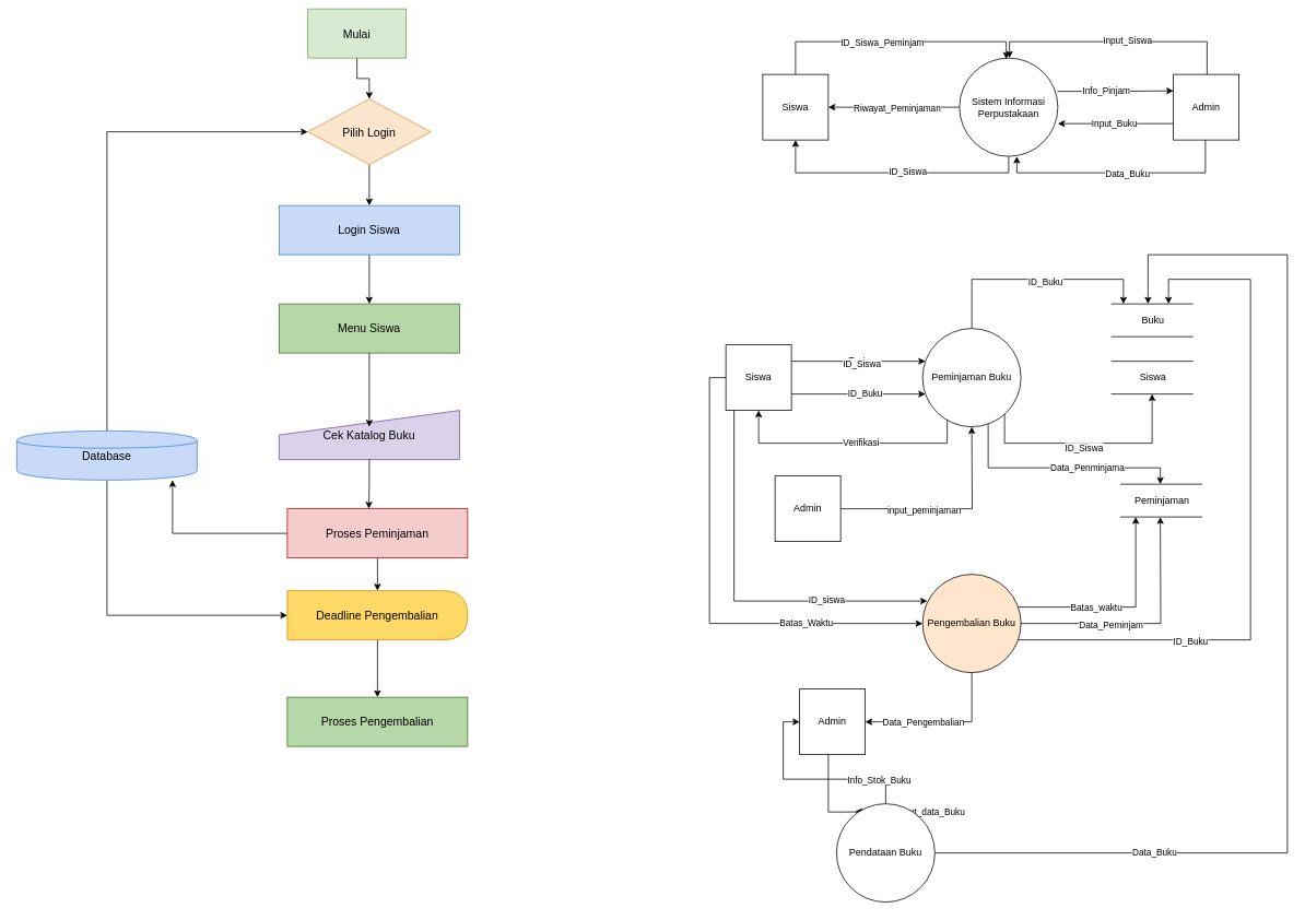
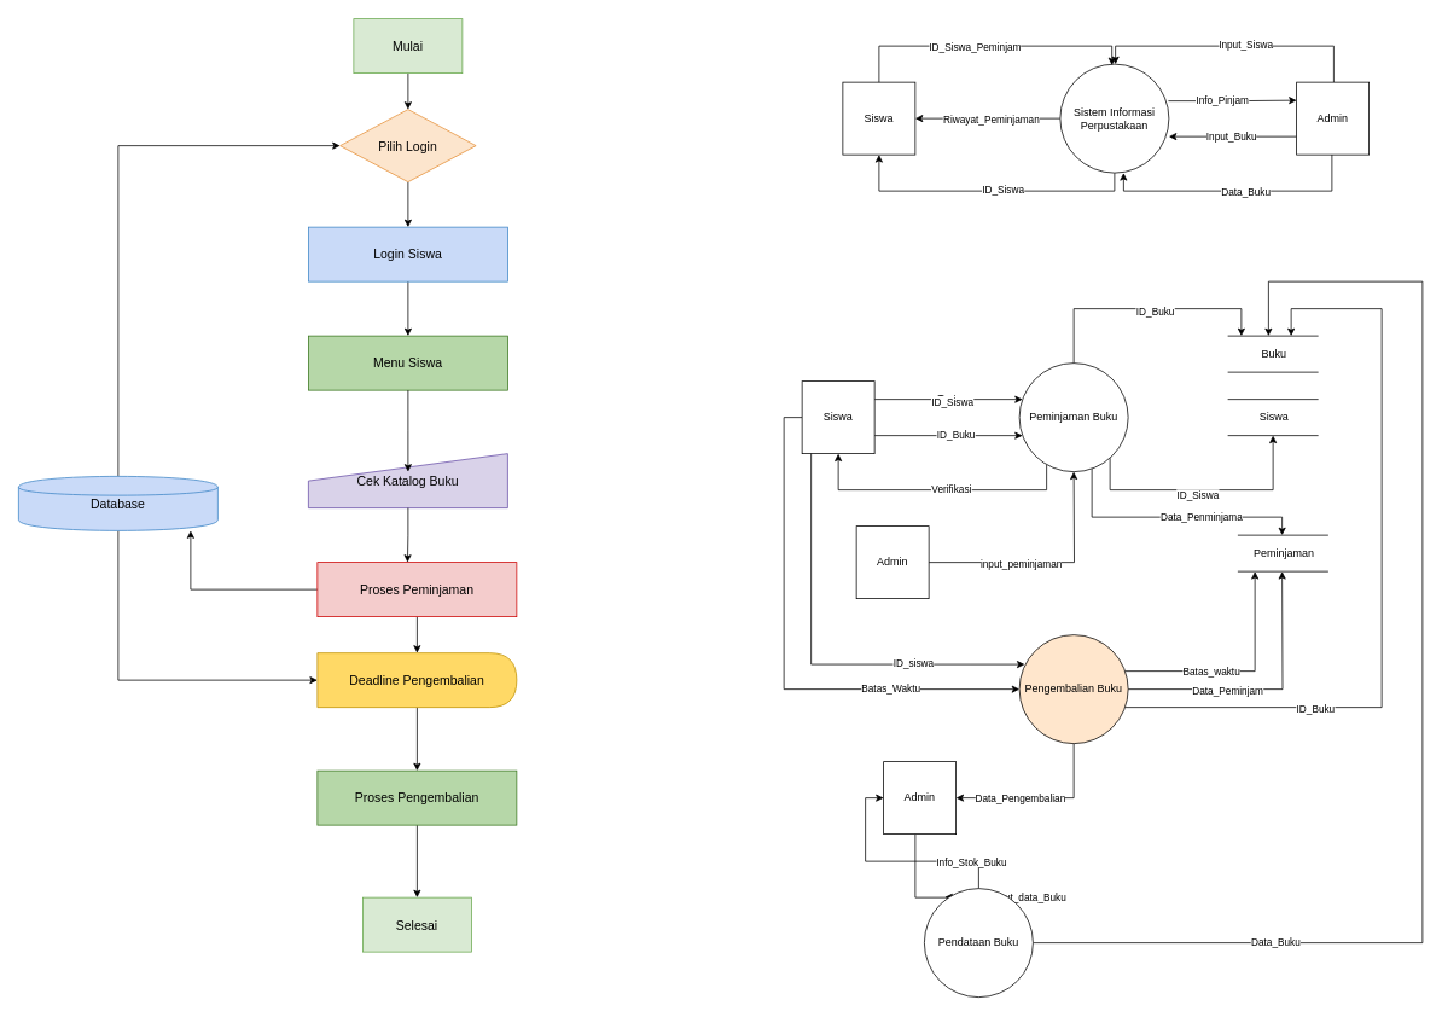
  <mxCell id="0" />
  <mxCell id="1" parent="0" />
  <mxCell id="2" style="edgeStyle=orthogonalEdgeStyle;rounded=0;orthogonalLoop=1;jettySize=auto;html=1;" edge="1" parent="1" source="8" target="9"><mxGeometry relative="1" as="geometry" /></mxCell>
  <mxCell id="3" value="Riwayat_Peminjaman" style="edgeLabel;html=1;align=center;verticalAlign=middle;resizable=0;points=[];" vertex="1" connectable="0" parent="2"><mxGeometry x="-0.022" y="1" relative="1" as="geometry"><mxPoint x="1" as="offset" /></mxGeometry></mxCell>
  <mxCell id="4" style="edgeStyle=orthogonalEdgeStyle;rounded=0;orthogonalLoop=1;jettySize=auto;html=1;entryX=0.5;entryY=1;entryDx=0;entryDy=0;" edge="1" parent="1" source="8" target="9"><mxGeometry relative="1" as="geometry"><Array as="points"><mxPoint x="1230" y="210" /><mxPoint x="970" y="210" /></Array></mxGeometry></mxCell>
  <mxCell id="5" value="ID_Siswa" style="edgeLabel;html=1;align=center;verticalAlign=middle;resizable=0;points=[];" vertex="1" connectable="0" parent="4"><mxGeometry x="-0.103" y="-2" relative="1" as="geometry"><mxPoint as="offset" /></mxGeometry></mxCell>
  <mxCell id="6" style="edgeStyle=orthogonalEdgeStyle;rounded=0;orthogonalLoop=1;jettySize=auto;html=1;entryX=0;entryY=0.5;entryDx=0;entryDy=0;exitX=0.995;exitY=0.339;exitDx=0;exitDy=0;exitPerimeter=0;" edge="1" parent="1" source="8"><mxGeometry relative="1" as="geometry"><mxPoint x="1290" y="110" as="sourcePoint" /><mxPoint x="1431" y="110" as="targetPoint" /></mxGeometry></mxCell>
  <mxCell id="7" value="Info_Pinjam" style="edgeLabel;html=1;align=center;verticalAlign=middle;resizable=0;points=[];" vertex="1" connectable="0" parent="6"><mxGeometry x="-0.17" y="1" relative="1" as="geometry"><mxPoint as="offset" /></mxGeometry></mxCell>
  <mxCell id="8" value="Sistem Informasi Perpustakaan" style="ellipse;whiteSpace=wrap;html=1;aspect=fixed;" vertex="1" parent="1"><mxGeometry x="1170" y="70" width="120" height="120" as="geometry" /></mxCell>
  <mxCell id="9" value="Siswa" style="whiteSpace=wrap;html=1;aspect=fixed;" vertex="1" parent="1"><mxGeometry x="930" y="90" width="80" height="80" as="geometry" /></mxCell>
  <mxCell id="10" style="edgeStyle=orthogonalEdgeStyle;rounded=0;orthogonalLoop=1;jettySize=auto;html=1;entryX=0.5;entryY=0;entryDx=0;entryDy=0;" edge="1" parent="1"><mxGeometry relative="1" as="geometry"><mxPoint x="1472.022" y="90" as="sourcePoint" /><mxPoint x="1231" y="70" as="targetPoint" /><Array as="points"><mxPoint x="1472" y="50" /><mxPoint x="1231" y="50" /></Array></mxGeometry></mxCell>
  <mxCell id="11" value="Input_Siswa" style="edgeLabel;html=1;align=center;verticalAlign=middle;resizable=0;points=[];" vertex="1" connectable="0" parent="10"><mxGeometry x="-0.08" y="-2" relative="1" as="geometry"><mxPoint as="offset" /></mxGeometry></mxCell>
  <mxCell id="12" style="edgeStyle=orthogonalEdgeStyle;rounded=0;orthogonalLoop=1;jettySize=auto;html=1;" edge="1" parent="1"><mxGeometry relative="1" as="geometry"><mxPoint x="1431" y="150" as="sourcePoint" /><mxPoint x="1290" y="150" as="targetPoint" /></mxGeometry></mxCell>
  <mxCell id="13" value="Input_Buku" style="edgeLabel;html=1;align=center;verticalAlign=middle;resizable=0;points=[];" vertex="1" connectable="0" parent="12"><mxGeometry x="0.035" y="-1" relative="1" as="geometry"><mxPoint as="offset" /></mxGeometry></mxCell>
  <mxCell id="14" value="Admin" style="whiteSpace=wrap;html=1;aspect=fixed;" vertex="1" parent="1"><mxGeometry x="1431" y="90" width="80" height="80" as="geometry" /></mxCell>
  <mxCell id="15" style="edgeStyle=orthogonalEdgeStyle;rounded=0;orthogonalLoop=1;jettySize=auto;html=1;entryX=0.476;entryY=0.01;entryDx=0;entryDy=0;entryPerimeter=0;" edge="1" parent="1" source="9" target="8"><mxGeometry relative="1" as="geometry"><Array as="points"><mxPoint x="970" y="50" /><mxPoint x="1227" y="50" /></Array></mxGeometry></mxCell>
  <mxCell id="16" value="ID_Siswa_Peminjam" style="edgeLabel;html=1;align=center;verticalAlign=middle;resizable=0;points=[];" vertex="1" connectable="0" parent="15"><mxGeometry x="-0.087" y="-1" relative="1" as="geometry"><mxPoint as="offset" /></mxGeometry></mxCell>
  <mxCell id="17" style="edgeStyle=orthogonalEdgeStyle;rounded=0;orthogonalLoop=1;jettySize=auto;html=1;entryX=0.583;entryY=1;entryDx=0;entryDy=0;entryPerimeter=0;" edge="1" parent="1" source="14" target="8"><mxGeometry relative="1" as="geometry"><Array as="points"><mxPoint x="1470" y="210" /><mxPoint x="1240" y="210" /></Array></mxGeometry></mxCell>
  <mxCell id="18" value="Data_Buku" style="edgeLabel;html=1;align=center;verticalAlign=middle;resizable=0;points=[];" vertex="1" connectable="0" parent="17"><mxGeometry x="-0.062" y="1" relative="1" as="geometry"><mxPoint as="offset" /></mxGeometry></mxCell>
  <mxCell id="19" style="edgeStyle=orthogonalEdgeStyle;rounded=0;orthogonalLoop=1;jettySize=auto;html=1;entryX=0.5;entryY=1;entryDx=0;entryDy=0;" edge="1" parent="1" source="27" target="35"><mxGeometry relative="1" as="geometry"><Array as="points"><mxPoint x="1155" y="540" /><mxPoint x="925" y="540" /></Array></mxGeometry></mxCell>
  <mxCell id="20" value="Verifikasi" style="edgeLabel;html=1;align=center;verticalAlign=middle;resizable=0;points=[];" vertex="1" connectable="0" parent="19"><mxGeometry x="0.016" y="-2" relative="1" as="geometry"><mxPoint x="17" as="offset" /></mxGeometry></mxCell>
  <mxCell id="21" style="edgeStyle=orthogonalEdgeStyle;rounded=0;orthogonalLoop=1;jettySize=auto;html=1;" edge="1" parent="1" source="27"><mxGeometry relative="1" as="geometry"><mxPoint x="1405" y="480" as="targetPoint" /><Array as="points"><mxPoint x="1225" y="540" /><mxPoint x="1405" y="540" /></Array></mxGeometry></mxCell>
  <mxCell id="22" value="ID_Siswa" style="edgeLabel;html=1;align=center;verticalAlign=middle;resizable=0;points=[];" vertex="1" connectable="0" parent="21"><mxGeometry x="-0.041" y="-5" relative="1" as="geometry"><mxPoint as="offset" /></mxGeometry></mxCell>
  <mxCell id="23" style="edgeStyle=orthogonalEdgeStyle;rounded=0;orthogonalLoop=1;jettySize=auto;html=1;" edge="1" parent="1" source="27"><mxGeometry relative="1" as="geometry"><mxPoint x="1370" y="370" as="targetPoint" /><Array as="points"><mxPoint x="1185" y="340" /><mxPoint x="1370" y="340" /><mxPoint x="1370" y="370" /></Array></mxGeometry></mxCell>
  <mxCell id="24" value="ID_Buku" style="edgeLabel;html=1;align=center;verticalAlign=middle;resizable=0;points=[];" vertex="1" connectable="0" parent="23"><mxGeometry x="0.093" y="-3" relative="1" as="geometry"><mxPoint x="-1" as="offset" /></mxGeometry></mxCell>
  <mxCell id="25" style="edgeStyle=orthogonalEdgeStyle;rounded=0;orthogonalLoop=1;jettySize=auto;html=1;" edge="1" parent="1" source="27"><mxGeometry relative="1" as="geometry"><mxPoint x="1415" y="590" as="targetPoint" /><Array as="points"><mxPoint x="1205" y="570" /><mxPoint x="1415" y="570" /></Array></mxGeometry></mxCell>
  <mxCell id="26" value="Data_Penminjama" style="edgeLabel;html=1;align=center;verticalAlign=middle;resizable=0;points=[];" vertex="1" connectable="0" parent="25"><mxGeometry x="0.23" y="1" relative="1" as="geometry"><mxPoint as="offset" /></mxGeometry></mxCell>
  <mxCell id="27" value="Peminjaman Buku" style="ellipse;whiteSpace=wrap;html=1;aspect=fixed;" vertex="1" parent="1"><mxGeometry x="1125" y="400" width="120" height="120" as="geometry" /></mxCell>
  <mxCell id="28" style="edgeStyle=orthogonalEdgeStyle;rounded=0;orthogonalLoop=1;jettySize=auto;html=1;" edge="1" parent="1" source="35" target="27"><mxGeometry relative="1" as="geometry"><Array as="points"><mxPoint x="1045" y="440" /><mxPoint x="1045" y="440" /></Array></mxGeometry></mxCell>
  <mxCell id="29" value="Text" style="edgeLabel;html=1;align=center;verticalAlign=middle;resizable=0;points=[];" vertex="1" connectable="0" parent="28"><mxGeometry x="-0.033" y="2" relative="1" as="geometry"><mxPoint as="offset" /></mxGeometry></mxCell>
  <mxCell id="30" value="ID_Siswa" style="edgeLabel;html=1;align=center;verticalAlign=middle;resizable=0;points=[];" vertex="1" connectable="0" parent="28"><mxGeometry x="0.04" y="-2" relative="1" as="geometry"><mxPoint as="offset" /></mxGeometry></mxCell>
  <mxCell id="31" style="edgeStyle=orthogonalEdgeStyle;rounded=0;orthogonalLoop=1;jettySize=auto;html=1;" edge="1" parent="1" source="35" target="27"><mxGeometry relative="1" as="geometry"><Array as="points"><mxPoint x="1035" y="480" /><mxPoint x="1035" y="480" /></Array></mxGeometry></mxCell>
  <mxCell id="32" value="ID_Buku" style="edgeLabel;html=1;align=center;verticalAlign=middle;resizable=0;points=[];" vertex="1" connectable="0" parent="31"><mxGeometry x="0.089" y="2" relative="1" as="geometry"><mxPoint as="offset" /></mxGeometry></mxCell>
  <mxCell id="33" style="edgeStyle=orthogonalEdgeStyle;rounded=0;orthogonalLoop=1;jettySize=auto;html=1;entryX=0;entryY=0.5;entryDx=0;entryDy=0;" edge="1" parent="1" source="35" target="55"><mxGeometry relative="1" as="geometry"><mxPoint x="885" y="653.81" as="targetPoint" /><Array as="points"><mxPoint x="865" y="460" /><mxPoint x="865" y="760" /></Array></mxGeometry></mxCell>
  <mxCell id="34" value="Batas_Waktu" style="edgeLabel;html=1;align=center;verticalAlign=middle;resizable=0;points=[];" vertex="1" connectable="0" parent="33"><mxGeometry x="0.506" y="2" relative="1" as="geometry"><mxPoint as="offset" /></mxGeometry></mxCell>
  <mxCell id="35" value="Siswa" style="whiteSpace=wrap;html=1;aspect=fixed;" vertex="1" parent="1"><mxGeometry x="885" y="420" width="80" height="80" as="geometry" /></mxCell>
  <mxCell id="36" value="" style="group" vertex="1" connectable="0" parent="1"><mxGeometry x="1355" y="440" width="100" height="40" as="geometry" /></mxCell>
  <mxCell id="37" value="" style="endArrow=none;html=1;rounded=0;" edge="1" parent="36"><mxGeometry width="50" height="50" relative="1" as="geometry"><mxPoint as="sourcePoint" /><mxPoint x="100" as="targetPoint" /></mxGeometry></mxCell>
  <mxCell id="38" value="" style="endArrow=none;html=1;rounded=0;" edge="1" parent="36"><mxGeometry width="50" height="50" relative="1" as="geometry"><mxPoint y="40" as="sourcePoint" /><mxPoint x="100" y="40" as="targetPoint" /></mxGeometry></mxCell>
  <mxCell id="39" value="Siswa" style="text;html=1;align=center;verticalAlign=middle;whiteSpace=wrap;rounded=0;" vertex="1" parent="36"><mxGeometry x="15.714" y="10" width="71.429" height="20" as="geometry" /></mxCell>
  <mxCell id="40" value="" style="group" vertex="1" connectable="0" parent="1"><mxGeometry x="1355" y="370" width="100" height="40" as="geometry" /></mxCell>
  <mxCell id="41" value="" style="endArrow=none;html=1;rounded=0;" edge="1" parent="40"><mxGeometry width="50" height="50" relative="1" as="geometry"><mxPoint as="sourcePoint" /><mxPoint x="100" as="targetPoint" /></mxGeometry></mxCell>
  <mxCell id="42" value="" style="endArrow=none;html=1;rounded=0;" edge="1" parent="40"><mxGeometry width="50" height="50" relative="1" as="geometry"><mxPoint y="40" as="sourcePoint" /><mxPoint x="100" y="40" as="targetPoint" /></mxGeometry></mxCell>
  <mxCell id="43" value="Buku" style="text;html=1;align=center;verticalAlign=middle;whiteSpace=wrap;rounded=0;" vertex="1" parent="40"><mxGeometry x="15.714" y="10" width="71.429" height="20" as="geometry" /></mxCell>
  <mxCell id="44" value="Admin" style="whiteSpace=wrap;html=1;aspect=fixed;" vertex="1" parent="1"><mxGeometry x="945" y="580" width="80" height="80" as="geometry" /></mxCell>
  <mxCell id="45" style="edgeStyle=orthogonalEdgeStyle;rounded=0;orthogonalLoop=1;jettySize=auto;html=1;" edge="1" parent="1" source="44"><mxGeometry relative="1" as="geometry"><mxPoint x="1185" y="520" as="targetPoint" /></mxGeometry></mxCell>
  <mxCell id="46" value="input_peminjaman" style="edgeLabel;html=1;align=center;verticalAlign=middle;resizable=0;points=[];" vertex="1" connectable="0" parent="45"><mxGeometry x="-0.224" y="-1" relative="1" as="geometry"><mxPoint as="offset" /></mxGeometry></mxCell>
  <mxCell id="47" style="edgeStyle=orthogonalEdgeStyle;rounded=0;orthogonalLoop=1;jettySize=auto;html=1;" edge="1" parent="1" source="55"><mxGeometry relative="1" as="geometry"><mxPoint x="1385" y="630" as="targetPoint" /><Array as="points"><mxPoint x="1385" y="740" /></Array></mxGeometry></mxCell>
  <mxCell id="48" value="&lt;div&gt;Batas_waktu&lt;/div&gt;" style="edgeLabel;html=1;align=center;verticalAlign=middle;resizable=0;points=[];" vertex="1" connectable="0" parent="47"><mxGeometry x="-0.254" relative="1" as="geometry"><mxPoint as="offset" /></mxGeometry></mxCell>
  <mxCell id="49" style="edgeStyle=orthogonalEdgeStyle;rounded=0;orthogonalLoop=1;jettySize=auto;html=1;" edge="1" parent="1" source="55"><mxGeometry relative="1" as="geometry"><mxPoint x="1415" y="630" as="targetPoint" /></mxGeometry></mxCell>
  <mxCell id="50" value="Data_Peminjam" style="edgeLabel;html=1;align=center;verticalAlign=middle;resizable=0;points=[];" vertex="1" connectable="0" parent="49"><mxGeometry x="-0.276" y="-1" relative="1" as="geometry"><mxPoint as="offset" /></mxGeometry></mxCell>
  <mxCell id="51" style="edgeStyle=orthogonalEdgeStyle;rounded=0;orthogonalLoop=1;jettySize=auto;html=1;" edge="1" parent="1" source="55"><mxGeometry relative="1" as="geometry"><mxPoint x="1425" y="370" as="targetPoint" /><Array as="points"><mxPoint x="1525" y="780" /><mxPoint x="1525" y="340" /><mxPoint x="1425" y="340" /></Array></mxGeometry></mxCell>
  <mxCell id="52" value="ID_Buku" style="edgeLabel;html=1;align=center;verticalAlign=middle;resizable=0;points=[];" vertex="1" connectable="0" parent="51"><mxGeometry x="-0.507" y="-1" relative="1" as="geometry"><mxPoint as="offset" /></mxGeometry></mxCell>
  <mxCell id="53" style="edgeStyle=orthogonalEdgeStyle;rounded=0;orthogonalLoop=1;jettySize=auto;html=1;entryX=1;entryY=0.5;entryDx=0;entryDy=0;" edge="1" parent="1" source="55" target="64"><mxGeometry relative="1" as="geometry"><Array as="points"><mxPoint x="1185" y="880" /></Array></mxGeometry></mxCell>
  <mxCell id="54" value="Data_Pengembalian" style="edgeLabel;html=1;align=center;verticalAlign=middle;resizable=0;points=[];" vertex="1" connectable="0" parent="53"><mxGeometry x="-0.039" y="-1" relative="1" as="geometry"><mxPoint x="-29" y="1" as="offset" /></mxGeometry></mxCell>
  <mxCell id="55" value="Pengembalian Buku" style="ellipse;whiteSpace=wrap;html=1;aspect=fixed;fillColor=#ffe6cc;" vertex="1" parent="1"><mxGeometry x="1125" y="700" width="120" height="120" as="geometry" /></mxCell>
  <mxCell id="56" style="edgeStyle=orthogonalEdgeStyle;rounded=0;orthogonalLoop=1;jettySize=auto;html=1;entryX=0.048;entryY=0.272;entryDx=0;entryDy=0;entryPerimeter=0;" edge="1" parent="1" source="35" target="55"><mxGeometry relative="1" as="geometry"><Array as="points"><mxPoint x="895" y="733" /></Array></mxGeometry></mxCell>
  <mxCell id="57" value="ID_siswa" style="edgeLabel;html=1;align=center;verticalAlign=middle;resizable=0;points=[];" vertex="1" connectable="0" parent="56"><mxGeometry x="0.473" y="1" relative="1" as="geometry"><mxPoint as="offset" /></mxGeometry></mxCell>
  <mxCell id="58" value="" style="group" vertex="1" connectable="0" parent="1"><mxGeometry x="1366" y="590" width="100" height="40" as="geometry" /></mxCell>
  <mxCell id="59" value="" style="endArrow=none;html=1;rounded=0;" edge="1" parent="58"><mxGeometry width="50" height="50" relative="1" as="geometry"><mxPoint as="sourcePoint" /><mxPoint x="100" as="targetPoint" /></mxGeometry></mxCell>
  <mxCell id="60" value="" style="endArrow=none;html=1;rounded=0;" edge="1" parent="58"><mxGeometry width="50" height="50" relative="1" as="geometry"><mxPoint y="40" as="sourcePoint" /><mxPoint x="100" y="40" as="targetPoint" /></mxGeometry></mxCell>
  <mxCell id="61" value="Peminjaman" style="text;html=1;align=center;verticalAlign=middle;whiteSpace=wrap;rounded=0;" vertex="1" parent="58"><mxGeometry x="15.714" y="10" width="71.429" height="20" as="geometry" /></mxCell>
  <mxCell id="62" style="edgeStyle=orthogonalEdgeStyle;rounded=0;orthogonalLoop=1;jettySize=auto;html=1;entryX=0.189;entryY=0.08;entryDx=0;entryDy=0;entryPerimeter=0;" edge="1" parent="1" source="64" target="69"><mxGeometry relative="1" as="geometry"><Array as="points"><mxPoint x="1010" y="990" /><mxPoint x="1158" y="990" /></Array></mxGeometry></mxCell>
  <mxCell id="63" value="Input_data_Buku" style="edgeLabel;html=1;align=center;verticalAlign=middle;resizable=0;points=[];" vertex="1" connectable="0" parent="62"><mxGeometry x="0.164" y="1" relative="1" as="geometry"><mxPoint as="offset" /></mxGeometry></mxCell>
  <mxCell id="64" value="Admin" style="whiteSpace=wrap;html=1;aspect=fixed;" vertex="1" parent="1"><mxGeometry x="975" y="840" width="80" height="80" as="geometry" /></mxCell>
  <mxCell id="65" style="edgeStyle=orthogonalEdgeStyle;rounded=0;orthogonalLoop=1;jettySize=auto;html=1;entryX=0;entryY=0.5;entryDx=0;entryDy=0;" edge="1" parent="1" source="69" target="64"><mxGeometry relative="1" as="geometry" /></mxCell>
  <mxCell id="66" value="Info_Stok_Buku" style="edgeLabel;html=1;align=center;verticalAlign=middle;resizable=0;points=[];" vertex="1" connectable="0" parent="65"><mxGeometry x="-0.679" relative="1" as="geometry"><mxPoint as="offset" /></mxGeometry></mxCell>
  <mxCell id="67" style="edgeStyle=orthogonalEdgeStyle;rounded=0;orthogonalLoop=1;jettySize=auto;html=1;" edge="1" parent="1" source="69"><mxGeometry relative="1" as="geometry"><mxPoint x="1400" y="370" as="targetPoint" /><Array as="points"><mxPoint x="1570" y="1040" /><mxPoint x="1570" y="310" /><mxPoint x="1400" y="310" /></Array></mxGeometry></mxCell>
  <mxCell id="68" value="Data_Buku" style="edgeLabel;html=1;align=center;verticalAlign=middle;resizable=0;points=[];" vertex="1" connectable="0" parent="67"><mxGeometry x="-0.616" y="2" relative="1" as="geometry"><mxPoint as="offset" /></mxGeometry></mxCell>
  <mxCell id="69" value="Pendataan Buku" style="ellipse;whiteSpace=wrap;html=1;aspect=fixed;" vertex="1" parent="1"><mxGeometry x="1020" y="980" width="120" height="120" as="geometry" /></mxCell>
  <mxCell id="70" style="edgeStyle=orthogonalEdgeStyle;rounded=0;orthogonalLoop=1;jettySize=auto;html=1;" edge="1" parent="1" source="71" target="73"><mxGeometry relative="1" as="geometry" /></mxCell>
- <mxCell id="71" value="Mulai" style="shape=terminator;fillColor=#D9EAD3;strokeColor=#6AA84F;fontSize=14;" vertex="1" parent="1"><mxGeometry x="375" y="10" width="120" height="60" as="geometry" /></mxCell>
+ <mxCell id="71" value="Mulai" style="shape=terminator;fillColor=#D9EAD3;strokeColor=#6AA84F;fontSize=14;" vertex="1" parent="1"><mxGeometry x="390" y="20" width="120" height="60" as="geometry" /></mxCell>
  <mxCell id="72" style="edgeStyle=orthogonalEdgeStyle;rounded=0;orthogonalLoop=1;jettySize=auto;html=1;" edge="1" parent="1" source="73" target="75"><mxGeometry relative="1" as="geometry" /></mxCell>
  <mxCell id="73" value="Pilih Login" style="shape=rhombus;fillColor=#FCE5CD;strokeColor=#E69138;fontSize=14;" vertex="1" parent="1"><mxGeometry x="375" y="120" width="150" height="80" as="geometry" /></mxCell>
  <mxCell id="74" style="edgeStyle=orthogonalEdgeStyle;rounded=0;orthogonalLoop=1;jettySize=auto;html=1;" edge="1" parent="1" source="75" target="76"><mxGeometry relative="1" as="geometry" /></mxCell>
  <mxCell id="75" value="Login Siswa" style="shape=rectangle;whiteSpace=wrap;fillColor=#C9DAF8;strokeColor=#3D85C6;fontSize=14;" vertex="1" parent="1"><mxGeometry x="340" y="250" width="220" height="60" as="geometry" /></mxCell>
  <mxCell id="76" value="Menu Siswa" style="shape=rectangle;whiteSpace=wrap;fillColor=#B6D7A8;strokeColor=#38761D;fontSize=14;" vertex="1" parent="1"><mxGeometry x="340" y="370" width="220" height="60" as="geometry" /></mxCell>
  <mxCell id="77" value="Cek Katalog Buku" style="shape=manualInput;whiteSpace=wrap;fillColor=#D9D2E9;strokeColor=#674EA7;fontSize=14;" vertex="1" parent="1"><mxGeometry x="340" y="500" width="220" height="60" as="geometry" /></mxCell>
  <mxCell id="78" style="edgeStyle=orthogonalEdgeStyle;rounded=0;orthogonalLoop=1;jettySize=auto;html=1;entryX=0.5;entryY=0;entryDx=0;entryDy=0;" edge="1" parent="1" source="80" target="82"><mxGeometry relative="1" as="geometry" /></mxCell>
  <mxCell id="79" style="edgeStyle=orthogonalEdgeStyle;rounded=0;orthogonalLoop=1;jettySize=auto;html=1;" edge="1" parent="1" source="80" target="87"><mxGeometry relative="1" as="geometry"><Array as="points"><mxPoint x="210" y="650" /></Array></mxGeometry></mxCell>
  <mxCell id="80" value="Proses Peminjaman" style="shape=predefinedProcess;whiteSpace=wrap;fillColor=#F4CCCC;strokeColor=#CC0000;fontSize=14;" vertex="1" parent="1"><mxGeometry x="350" y="620" width="220" height="60" as="geometry" /></mxCell>
  <mxCell id="81" style="edgeStyle=orthogonalEdgeStyle;rounded=0;orthogonalLoop=1;jettySize=auto;html=1;entryX=0.5;entryY=0;entryDx=0;entryDy=0;" edge="1" parent="1" source="82" target="84"><mxGeometry relative="1" as="geometry" /></mxCell>
  <mxCell id="82" value="Deadline Pengembalian" style="shape=delay;fillColor=#FFD966;strokeColor=#BF9000;fontSize=14;" vertex="1" parent="1"><mxGeometry x="350" y="720" width="220" height="60" as="geometry" /></mxCell>
+ <mxCell id="83" style="edgeStyle=orthogonalEdgeStyle;rounded=0;orthogonalLoop=1;jettySize=auto;html=1;entryX=0.5;entryY=0;entryDx=0;entryDy=0;" edge="1" parent="1" source="84" target="88"><mxGeometry relative="1" as="geometry" /></mxCell>
  <mxCell id="84" value="Proses Pengembalian" style="shape=predefinedProcess;whiteSpace=wrap;fillColor=#B6D7A8;strokeColor=#38761D;fontSize=14;" vertex="1" parent="1"><mxGeometry x="350" y="850" width="220" height="60" as="geometry" /></mxCell>
  <mxCell id="85" style="edgeStyle=orthogonalEdgeStyle;rounded=0;orthogonalLoop=1;jettySize=auto;html=1;entryX=0;entryY=0.5;entryDx=0;entryDy=0;" edge="1" parent="1" source="87" target="73"><mxGeometry relative="1" as="geometry"><Array as="points"><mxPoint x="130" y="160" /></Array></mxGeometry></mxCell>
  <mxCell id="86" style="edgeStyle=orthogonalEdgeStyle;rounded=0;orthogonalLoop=1;jettySize=auto;html=1;entryX=0;entryY=0.5;entryDx=0;entryDy=0;" edge="1" parent="1" source="87" target="82"><mxGeometry relative="1" as="geometry"><Array as="points"><mxPoint x="130" y="750" /></Array></mxGeometry></mxCell>
  <mxCell id="87" value="Database" style="shape=cylinder;fillColor=#C9DAF8;strokeColor=#3D85C6;fontSize=14;" vertex="1" parent="1"><mxGeometry x="20" y="525" width="220" height="60" as="geometry" /></mxCell>
+ <mxCell id="88" value="Selesai" style="shape=terminator;fillColor=#D9EAD3;strokeColor=#6AA84F;fontSize=14;" vertex="1" parent="1"><mxGeometry x="400" y="990" width="120" height="60" as="geometry" /></mxCell>
  <mxCell id="89" style="edgeStyle=orthogonalEdgeStyle;rounded=0;orthogonalLoop=1;jettySize=auto;html=1;" edge="1" parent="1" source="76"><mxGeometry relative="1" as="geometry"><mxPoint x="450" y="520" as="targetPoint" /></mxGeometry></mxCell>
  <mxCell id="90" style="edgeStyle=orthogonalEdgeStyle;rounded=0;orthogonalLoop=1;jettySize=auto;html=1;entryX=0.452;entryY=0;entryDx=0;entryDy=0;entryPerimeter=0;" edge="1" parent="1" source="77" target="80"><mxGeometry relative="1" as="geometry" /></mxCell>
